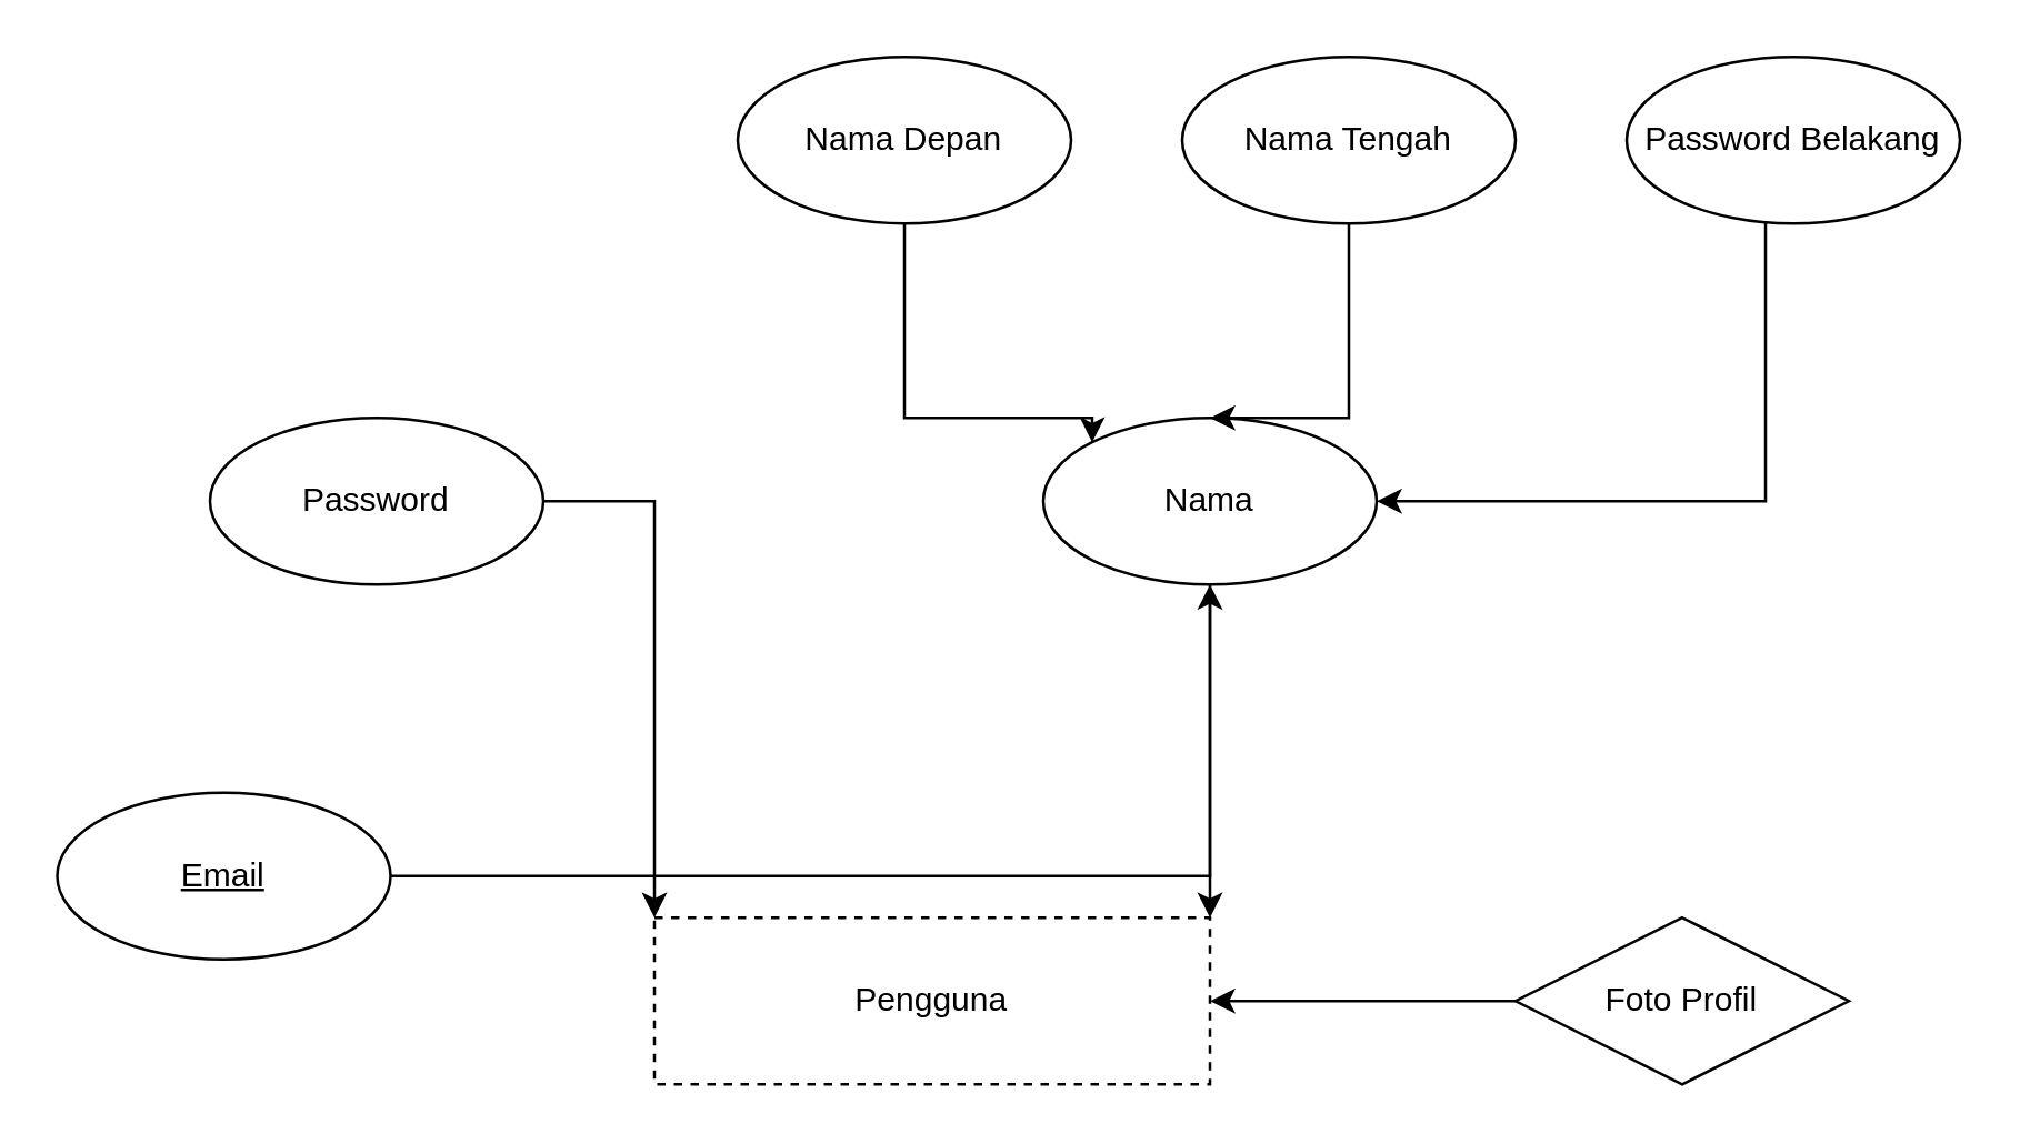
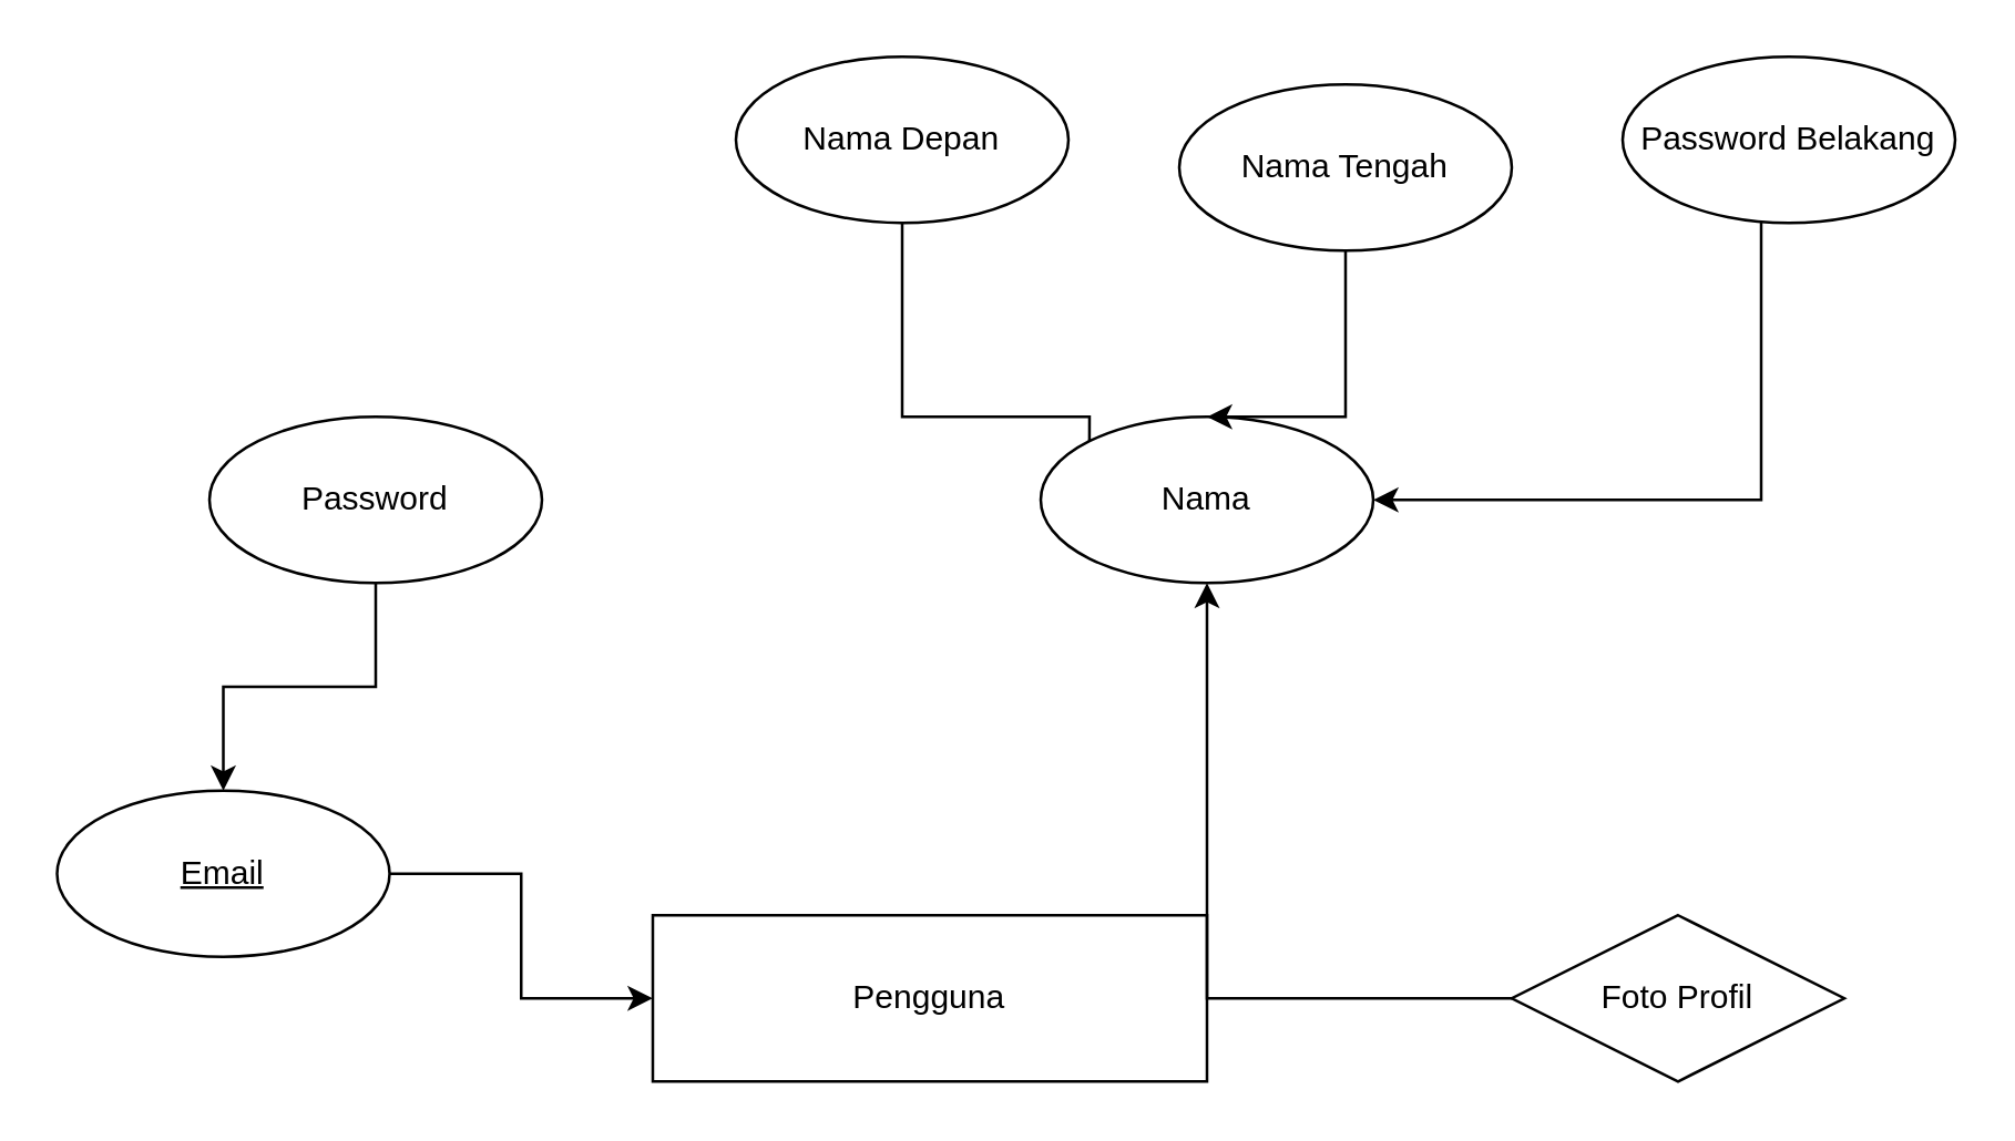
  <mxCell id="0" />
  <mxCell id="1" parent="0" />
- <mxCell id="2" value="Pengguna" style="rounded=0;whiteSpace=wrap;html=1;dashed=1;" vertex="1" parent="1"><mxGeometry x="235" y="330" width="200" height="60" as="geometry" /></mxCell>
- <mxCell id="3" style="edgeStyle=orthogonalEdgeStyle;rounded=0;orthogonalLoop=1;jettySize=auto;html=1;" edge="1" parent="1" source="4" target="8"><mxGeometry relative="1" as="geometry" /></mxCell>
+ <mxCell id="2" value="Pengguna" style="rounded=0;whiteSpace=wrap;html=1;" vertex="1" parent="1"><mxGeometry x="235" y="330" width="200" height="60" as="geometry" /></mxCell>
+ <mxCell id="3" style="edgeStyle=orthogonalEdgeStyle;rounded=0;orthogonalLoop=1;jettySize=auto;html=1;entryX=0;entryY=0.5;entryDx=0;entryDy=0;" edge="1" parent="1" source="4" target="2"><mxGeometry relative="1" as="geometry" /></mxCell>
  <mxCell id="4" value="Email" style="ellipse;whiteSpace=wrap;html=1;fontStyle=4" vertex="1" parent="1"><mxGeometry x="20" y="285" width="120" height="60" as="geometry" /></mxCell>
- <mxCell id="5" style="edgeStyle=orthogonalEdgeStyle;rounded=0;orthogonalLoop=1;jettySize=auto;html=1;entryX=0;entryY=0;entryDx=0;entryDy=0;" edge="1" parent="1" source="6" target="2"><mxGeometry relative="1" as="geometry" /></mxCell>
+ <mxCell id="5" style="edgeStyle=orthogonalEdgeStyle;rounded=0;orthogonalLoop=1;jettySize=auto;html=1;" edge="1" parent="1" source="6" target="4"><mxGeometry relative="1" as="geometry" /></mxCell>
  <mxCell id="6" value="Password" style="ellipse;whiteSpace=wrap;html=1;" vertex="1" parent="1"><mxGeometry x="75" y="150" width="120" height="60" as="geometry" /></mxCell>
- <mxCell id="7" style="edgeStyle=orthogonalEdgeStyle;rounded=0;orthogonalLoop=1;jettySize=auto;html=1;entryX=1;entryY=0;entryDx=0;entryDy=0;" edge="1" parent="1" source="8" target="2"><mxGeometry relative="1" as="geometry" /></mxCell>
  <mxCell id="8" value="Nama" style="ellipse;whiteSpace=wrap;html=1;" vertex="1" parent="1"><mxGeometry x="375" y="150" width="120" height="60" as="geometry" /></mxCell>
- <mxCell id="9" style="edgeStyle=orthogonalEdgeStyle;rounded=0;orthogonalLoop=1;jettySize=auto;html=1;entryX=1;entryY=0.5;entryDx=0;entryDy=0;" edge="1" parent="1" source="10" target="2"><mxGeometry relative="1" as="geometry" /></mxCell>
+ <mxCell id="9" style="edgeStyle=orthogonalEdgeStyle;rounded=0;orthogonalLoop=1;jettySize=auto;html=1;" edge="1" parent="1" source="10" target="8"><mxGeometry relative="1" as="geometry" /></mxCell>
  <mxCell id="10" value="Foto Profil" style="rhombus;whiteSpace=wrap;html=1;" vertex="1" parent="1"><mxGeometry x="545" y="330" width="120" height="60" as="geometry" /></mxCell>
- <mxCell id="11" style="edgeStyle=orthogonalEdgeStyle;rounded=0;orthogonalLoop=1;jettySize=auto;html=1;entryX=0;entryY=0;entryDx=0;entryDy=0;" edge="1" parent="1" source="12" target="8"><mxGeometry relative="1" as="geometry"><Array as="points"><mxPoint x="325" y="150" /><mxPoint x="393" y="150" /></Array></mxGeometry></mxCell>
+ <mxCell id="11" style="edgeStyle=orthogonalEdgeStyle;rounded=0;orthogonalLoop=1;jettySize=auto;html=1;entryX=0;entryY=0;entryDx=0;entryDy=0;endArrow=none;" edge="1" parent="1" source="12" target="8"><mxGeometry relative="1" as="geometry"><Array as="points"><mxPoint x="325" y="150" /><mxPoint x="393" y="150" /></Array></mxGeometry></mxCell>
  <mxCell id="12" value="Nama Depan" style="ellipse;whiteSpace=wrap;html=1;" vertex="1" parent="1"><mxGeometry x="265" y="20" width="120" height="60" as="geometry" /></mxCell>
  <mxCell id="13" style="edgeStyle=orthogonalEdgeStyle;rounded=0;orthogonalLoop=1;jettySize=auto;html=1;entryX=0.5;entryY=0;entryDx=0;entryDy=0;" edge="1" parent="1" source="14" target="8"><mxGeometry relative="1" as="geometry"><Array as="points"><mxPoint x="485" y="150" /></Array></mxGeometry></mxCell>
- <mxCell id="14" value="Nama Tengah" style="ellipse;whiteSpace=wrap;html=1;" vertex="1" parent="1"><mxGeometry x="425" y="20" width="120" height="60" as="geometry" /></mxCell>
+ <mxCell id="14" value="Nama Tengah" style="ellipse;whiteSpace=wrap;html=1;" vertex="1" parent="1"><mxGeometry x="425" y="30" width="120" height="60" as="geometry" /></mxCell>
  <mxCell id="15" style="edgeStyle=orthogonalEdgeStyle;rounded=0;orthogonalLoop=1;jettySize=auto;html=1;entryX=1;entryY=0.5;entryDx=0;entryDy=0;" edge="1" parent="1" source="16" target="8"><mxGeometry relative="1" as="geometry"><Array as="points"><mxPoint x="635" y="180" /></Array></mxGeometry></mxCell>
  <mxCell id="16" value="Password Belakang" style="ellipse;whiteSpace=wrap;html=1;" vertex="1" parent="1"><mxGeometry x="585" y="20" width="120" height="60" as="geometry" /></mxCell>
